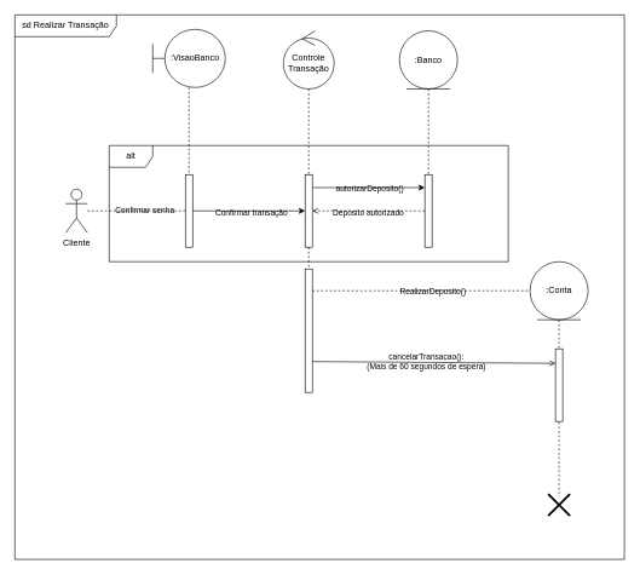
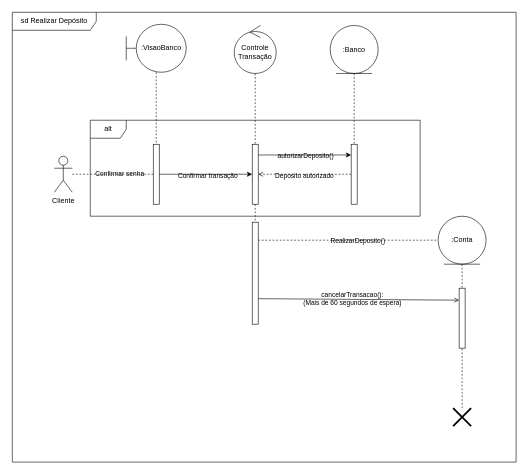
  <mxCell id="0" />
  <mxCell id="1" parent="0" />
  <mxCell id="2" style="rounded=0;orthogonalLoop=1;jettySize=auto;html=1;dashed=1;endArrow=none;startFill=0;labelBackgroundColor=none;fontColor=default;" edge="1" parent="1" source="4" target="10"><mxGeometry relative="1" as="geometry" /></mxCell>
  <mxCell id="3" value="Confirmar senha" style="edgeLabel;html=1;align=center;verticalAlign=middle;resizable=0;points=[];labelBackgroundColor=none;" vertex="1" connectable="0" parent="2"><mxGeometry x="0.156" y="1" relative="1" as="geometry"><mxPoint as="offset" /></mxGeometry></mxCell>
  <mxCell id="4" value="Cliente" style="shape=umlActor;verticalLabelPosition=bottom;verticalAlign=top;html=1;outlineConnect=0;labelBackgroundColor=none;" vertex="1" parent="1"><mxGeometry x="90" y="260" width="30" height="60" as="geometry" /></mxCell>
  <mxCell id="5" value=":Banco" style="ellipse;shape=umlEntity;whiteSpace=wrap;html=1;labelBackgroundColor=none;" vertex="1" parent="1"><mxGeometry x="550" y="42" width="80" height="80" as="geometry" /></mxCell>
  <mxCell id="6" value="Controle Transação" style="ellipse;shape=umlControl;whiteSpace=wrap;html=1;labelBackgroundColor=none;" vertex="1" parent="1"><mxGeometry x="390" y="42" width="70" height="80" as="geometry" /></mxCell>
  <mxCell id="7" value=":VisaoBanco" style="shape=umlBoundary;whiteSpace=wrap;html=1;labelBackgroundColor=none;" vertex="1" parent="1"><mxGeometry x="210" y="40" width="100" height="80" as="geometry" /></mxCell>
  <mxCell id="8" style="rounded=0;orthogonalLoop=1;jettySize=auto;html=1;labelBackgroundColor=none;fontColor=default;" edge="1" parent="1" source="10" target="18"><mxGeometry relative="1" as="geometry" /></mxCell>
  <mxCell id="9" value="Confirmar transação" style="edgeLabel;html=1;align=center;verticalAlign=middle;resizable=0;points=[];labelBackgroundColor=none;" vertex="1" connectable="0" parent="8"><mxGeometry x="0.03" y="-1" relative="1" as="geometry"><mxPoint as="offset" /></mxGeometry></mxCell>
  <mxCell id="10" value="" style="html=1;points=[[0,0,0,0,5],[0,1,0,0,-5],[1,0,0,0,5],[1,1,0,0,-5]];perimeter=orthogonalPerimeter;outlineConnect=0;targetShapes=umlLifeline;portConstraint=eastwest;newEdgeStyle={&quot;curved&quot;:0,&quot;rounded&quot;:0};labelBackgroundColor=none;" vertex="1" parent="1"><mxGeometry x="255" y="240" width="10" height="100" as="geometry" /></mxCell>
  <mxCell id="11" style="rounded=0;orthogonalLoop=1;jettySize=auto;html=1;exitX=1;exitY=0.179;exitDx=0;exitDy=0;exitPerimeter=0;labelBackgroundColor=none;fontColor=default;" edge="1" parent="1" source="18" target="21"><mxGeometry relative="1" as="geometry"><mxPoint x="440" y="296" as="sourcePoint" /><mxPoint x="585" y="296" as="targetPoint" /></mxGeometry></mxCell>
  <mxCell id="12" value="autorizarDeposito()" style="edgeLabel;html=1;align=center;verticalAlign=middle;resizable=0;points=[];labelBackgroundColor=none;" vertex="1" connectable="0" parent="11"><mxGeometry x="0.007" y="-1" relative="1" as="geometry"><mxPoint as="offset" /></mxGeometry></mxCell>
  <mxCell id="13" style="rounded=0;orthogonalLoop=1;jettySize=auto;html=1;entryX=0;entryY=0.2;entryDx=0;entryDy=0;entryPerimeter=0;endArrow=open;endFill=0;labelBackgroundColor=none;fontColor=default;exitX=1;exitY=0.75;exitDx=0;exitDy=0;exitPerimeter=0;" edge="1" parent="1" source="32" target="26"><mxGeometry relative="1" as="geometry"><mxPoint x="765" y="390" as="targetPoint" /></mxGeometry></mxCell>
  <mxCell id="14" value="cancelarTransacao():&lt;div&gt;(Mais de 60 segundos de espera)&lt;/div&gt;" style="edgeLabel;html=1;align=center;verticalAlign=middle;resizable=0;points=[];labelBackgroundColor=none;" vertex="1" connectable="0" parent="13"><mxGeometry x="-0.069" y="1" relative="1" as="geometry"><mxPoint as="offset" /></mxGeometry></mxCell>
  <mxCell id="15" style="rounded=0;orthogonalLoop=1;jettySize=auto;html=1;entryX=0;entryY=0.5;entryDx=0;entryDy=0;dashed=1;endArrow=none;startFill=0;labelBackgroundColor=none;fontColor=default;strokeColor=default;" edge="1" parent="1" source="32" target="25"><mxGeometry relative="1" as="geometry" /></mxCell>
  <mxCell id="16" value="RealizarDeposito()" style="edgeLabel;html=1;align=center;verticalAlign=middle;resizable=0;points=[];labelBackgroundColor=none;" vertex="1" connectable="0" parent="15"><mxGeometry x="0.267" y="6" relative="1" as="geometry"><mxPoint x="-25" y="6" as="offset" /></mxGeometry></mxCell>
  <mxCell id="17" style="rounded=0;orthogonalLoop=1;jettySize=auto;html=1;dashed=1;endArrow=none;startFill=0;" edge="1" parent="1" source="18" target="32"><mxGeometry relative="1" as="geometry" /></mxCell>
  <mxCell id="18" value="" style="html=1;points=[[0,0,0,0,5],[0,1,0,0,-5],[1,0,0,0,5],[1,1,0,0,-5]];perimeter=orthogonalPerimeter;outlineConnect=0;targetShapes=umlLifeline;portConstraint=eastwest;newEdgeStyle={&quot;curved&quot;:0,&quot;rounded&quot;:0};labelBackgroundColor=none;" vertex="1" parent="1"><mxGeometry x="420" y="240" width="10" height="100" as="geometry" /></mxCell>
  <mxCell id="19" style="rounded=0;orthogonalLoop=1;jettySize=auto;html=1;dashed=1;endArrow=open;endFill=0;labelBackgroundColor=none;fontColor=default;" edge="1" parent="1" source="21" target="18"><mxGeometry relative="1" as="geometry" /></mxCell>
  <mxCell id="20" value="Deposito autorizado" style="edgeLabel;html=1;align=center;verticalAlign=middle;resizable=0;points=[];labelBackgroundColor=none;" vertex="1" connectable="0" parent="19"><mxGeometry x="0.023" y="1" relative="1" as="geometry"><mxPoint as="offset" /></mxGeometry></mxCell>
  <mxCell id="21" value="" style="html=1;points=[[0,0,0,0,5],[0,1,0,0,-5],[1,0,0,0,5],[1,1,0,0,-5]];perimeter=orthogonalPerimeter;outlineConnect=0;targetShapes=umlLifeline;portConstraint=eastwest;newEdgeStyle={&quot;curved&quot;:0,&quot;rounded&quot;:0};labelBackgroundColor=none;" vertex="1" parent="1"><mxGeometry x="585" y="240" width="10" height="100" as="geometry" /></mxCell>
  <mxCell id="22" style="rounded=0;orthogonalLoop=1;jettySize=auto;html=1;dashed=1;endArrow=none;startFill=0;labelBackgroundColor=none;fontColor=default;" edge="1" parent="1" source="7" target="10"><mxGeometry relative="1" as="geometry" /></mxCell>
  <mxCell id="23" style="rounded=0;orthogonalLoop=1;jettySize=auto;html=1;dashed=1;endArrow=none;startFill=0;labelBackgroundColor=none;fontColor=default;" edge="1" parent="1" source="6" target="18"><mxGeometry relative="1" as="geometry" /></mxCell>
  <mxCell id="24" style="rounded=0;orthogonalLoop=1;jettySize=auto;html=1;labelBackgroundColor=none;fontColor=default;dashed=1;endArrow=none;startFill=0;" edge="1" parent="1" source="5" target="21"><mxGeometry relative="1" as="geometry" /></mxCell>
  <mxCell id="25" value=":Conta" style="ellipse;shape=umlEntity;whiteSpace=wrap;html=1;labelBackgroundColor=none;" vertex="1" parent="1"><mxGeometry x="730" y="360" width="80" height="80" as="geometry" /></mxCell>
  <mxCell id="26" value="" style="html=1;points=[[0,0,0,0,5],[0,1,0,0,-5],[1,0,0,0,5],[1,1,0,0,-5]];perimeter=orthogonalPerimeter;outlineConnect=0;targetShapes=umlLifeline;portConstraint=eastwest;newEdgeStyle={&quot;curved&quot;:0,&quot;rounded&quot;:0};labelBackgroundColor=none;" vertex="1" parent="1"><mxGeometry x="765" y="480" width="10" height="100" as="geometry" /></mxCell>
  <mxCell id="27" style="rounded=0;orthogonalLoop=1;jettySize=auto;html=1;dashed=1;endArrow=none;startFill=0;labelBackgroundColor=none;fontColor=default;" edge="1" parent="1" source="25" target="26"><mxGeometry relative="1" as="geometry" /></mxCell>
  <mxCell id="28" value="" style="shape=umlDestroy;whiteSpace=wrap;html=1;strokeWidth=3;targetShapes=umlLifeline;labelBackgroundColor=none;" vertex="1" parent="1"><mxGeometry x="755" y="680" width="30" height="30" as="geometry" /></mxCell>
  <mxCell id="29" style="rounded=0;orthogonalLoop=1;jettySize=auto;html=1;dashed=1;endArrow=none;startFill=0;labelBackgroundColor=none;fontColor=default;" edge="1" parent="1" source="28" target="26"><mxGeometry relative="1" as="geometry" /></mxCell>
  <mxCell id="30" value="alt" style="shape=umlFrame;whiteSpace=wrap;html=1;pointerEvents=0;labelBackgroundColor=none;" vertex="1" parent="1"><mxGeometry x="150" y="200" width="550" height="160" as="geometry" /></mxCell>
- <mxCell id="31" value="sd Realizar Transação" style="shape=umlFrame;whiteSpace=wrap;html=1;pointerEvents=0;width=140;height=30;labelBackgroundColor=none;" vertex="1" parent="1"><mxGeometry x="20" y="20" width="840" height="750" as="geometry" /></mxCell>
+ <mxCell id="31" value="sd Realizar Depósito" style="shape=umlFrame;whiteSpace=wrap;html=1;pointerEvents=0;width=140;height=30;labelBackgroundColor=none;" vertex="1" parent="1"><mxGeometry x="20" y="20" width="840" height="750" as="geometry" /></mxCell>
  <mxCell id="32" value="" style="html=1;points=[[0,0,0,0,5],[0,1,0,0,-5],[1,0,0,0,5],[1,1,0,0,-5]];perimeter=orthogonalPerimeter;outlineConnect=0;targetShapes=umlLifeline;portConstraint=eastwest;newEdgeStyle={&quot;curved&quot;:0,&quot;rounded&quot;:0};" vertex="1" parent="1"><mxGeometry x="420" y="370" width="10" height="170" as="geometry" /></mxCell>
